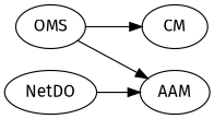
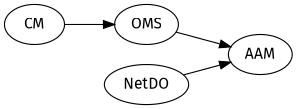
  digraph {
    fontname="Fira Sans"
    rankdir=LR
    node [fontname="Fira Sans"]
    edge [fontname="Fira Sans"]
    CM
    OMS
    AAM
    NetDO
-   OMS -> CM
+   CM -> OMS
    OMS -> AAM
    NetDO -> AAM
  }
